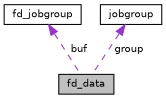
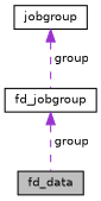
  digraph {
    node [color=black fillcolor=white fontname=Helvetica fontsize=10 shape=record style=filled]
    edge [color=darkorchid3 dir=back fontname=Helvetica fontsize=10 labelfontname=Helvetica labelfontsize=10 style=dashed]
    n1 [fillcolor=grey75 fontcolor=black height=0.2 label=fd_data width=0.4]
    n2 [height=0.2 label=fd_jobgroup width=0.4]
    n3 [height=0.2 label=jobgroup width=0.4]
-   n2 -> n1 [label=" buf"]
-   n3 -> n1 [label=" group"]
+   n2 -> n1 [label=" group"]
+   n3 -> n2 [label=" group"]
  }
